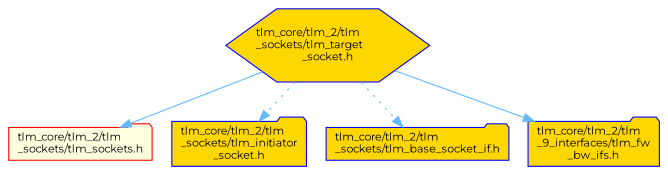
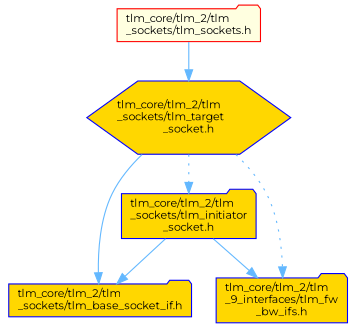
  digraph {
    fontname=Montserrat
    node [color=blue fillcolor=gold fontname=Montserrat fontsize=10 shape=folder style=filled]
    edge [color=steelblue1 fontname=Montserrat fontsize=10 labelfontname=FreeSans labelfontsize=10 style=solid]
    n1 [color=red fillcolor=lightyellow fontcolor=black height=0.2 label="tlm_core/tlm_2/tlm\l_sockets/tlm_sockets.h" width=0.4]
    n2 [height=0.2 label="tlm_core/tlm_2/tlm\l_sockets/tlm_target\l_socket.h" shape=hexagon width=0.4]
    n3 [height=0.2 label="tlm_core/tlm_2/tlm\l_sockets/tlm_initiator\l_socket.h" width=0.4]
    n4 [height=0.2 label="tlm_core/tlm_2/tlm\l_sockets/tlm_base_socket_if.h" width=0.4]
    n5 [height=0.2 label="tlm_core/tlm_2/tlm\l_9_interfaces/tlm_fw\l_bw_ifs.h" width=0.4]
-   n2 -> n1
+   n1 -> n2
    n2 -> n3 [style=dotted]
-   n2 -> n4 [style=dotted]
-   n2 -> n5
+   n2 -> n4
+   n2 -> n5 [style=dotted]
+   n3 -> n4
+   n3 -> n5
  }
